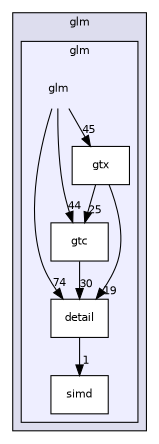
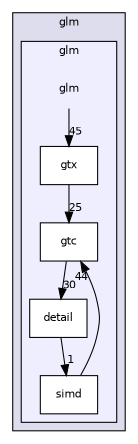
  digraph {
    compound=true
    node [fontname=Helvetica fontsize=10 shape=box color=black fillcolor=white style=filled]
    edge [labeldistance=1.5 labelfontname=Helvetica labelfontsize=10]
    n1 [label=glm shape=plaintext color="" fillcolor="" style=""]
    n2 [label=detail]
    n3 [label=gtc]
    n4 [label=gtx]
    n5 [label=simd]
    subgraph cluster_1 {
      bgcolor="#ddddee"
      fontname=Helvetica
      fontsize=10
      label=glm
      pencolor=black
      subgraph cluster_2 {
        bgcolor="#eeeeff"
        fontname=Helvetica
        fontsize=10
        pencolor=black
        n1
        n2
        n3
        n4
        n5
      }
    }
-   n1 -> n2 [headlabel=74]
-   n1 -> n3 [headlabel=44]
+   n5 -> n3 [headlabel=44]
    n1 -> n4 [headlabel=45]
    n2 -> n5 [headlabel=1]
    n3 -> n2 [headlabel=30]
-   n4 -> n2 [headlabel=19]
    n4 -> n3 [headlabel=25]
  }
